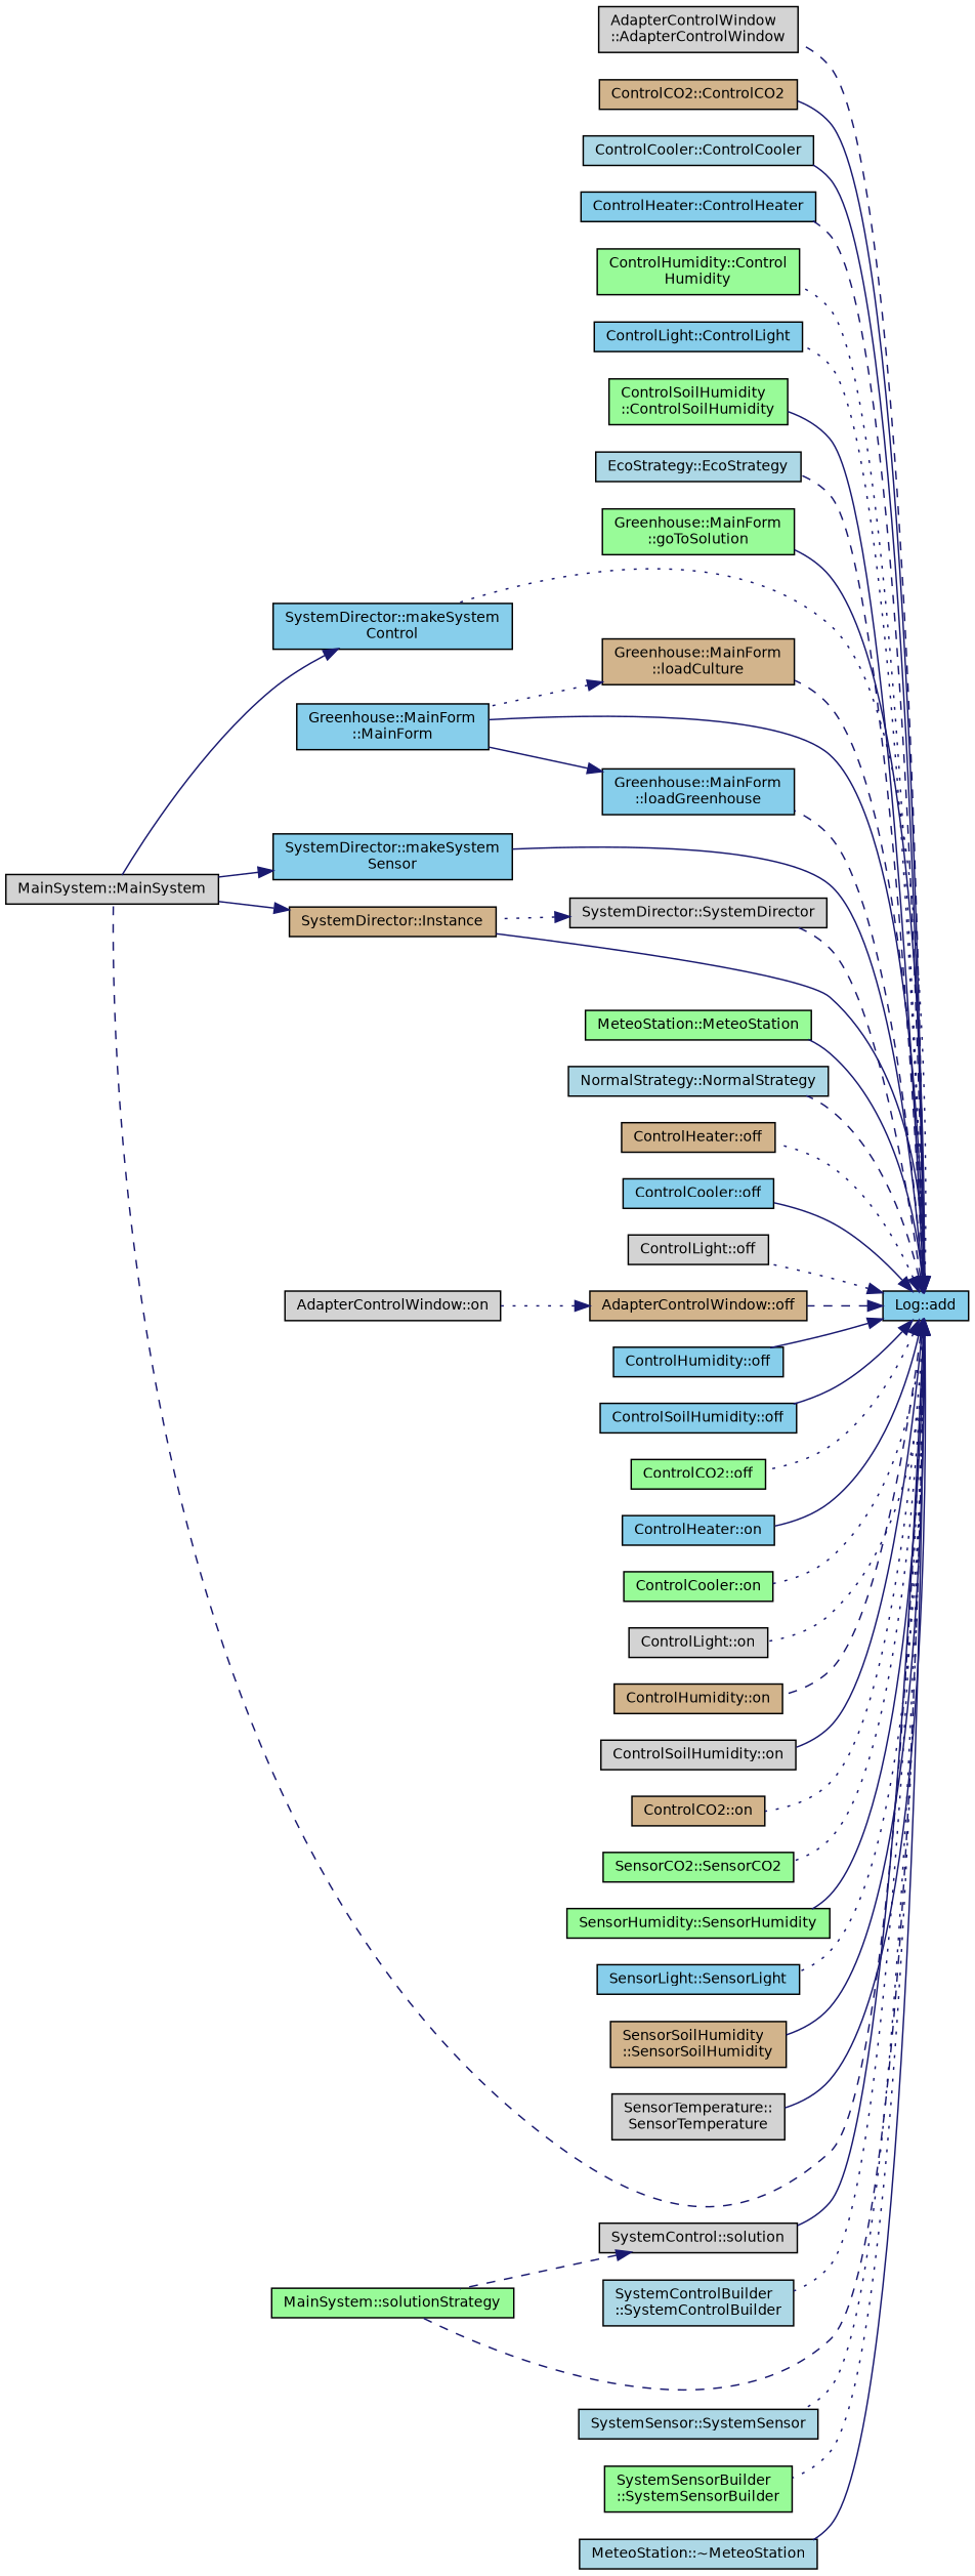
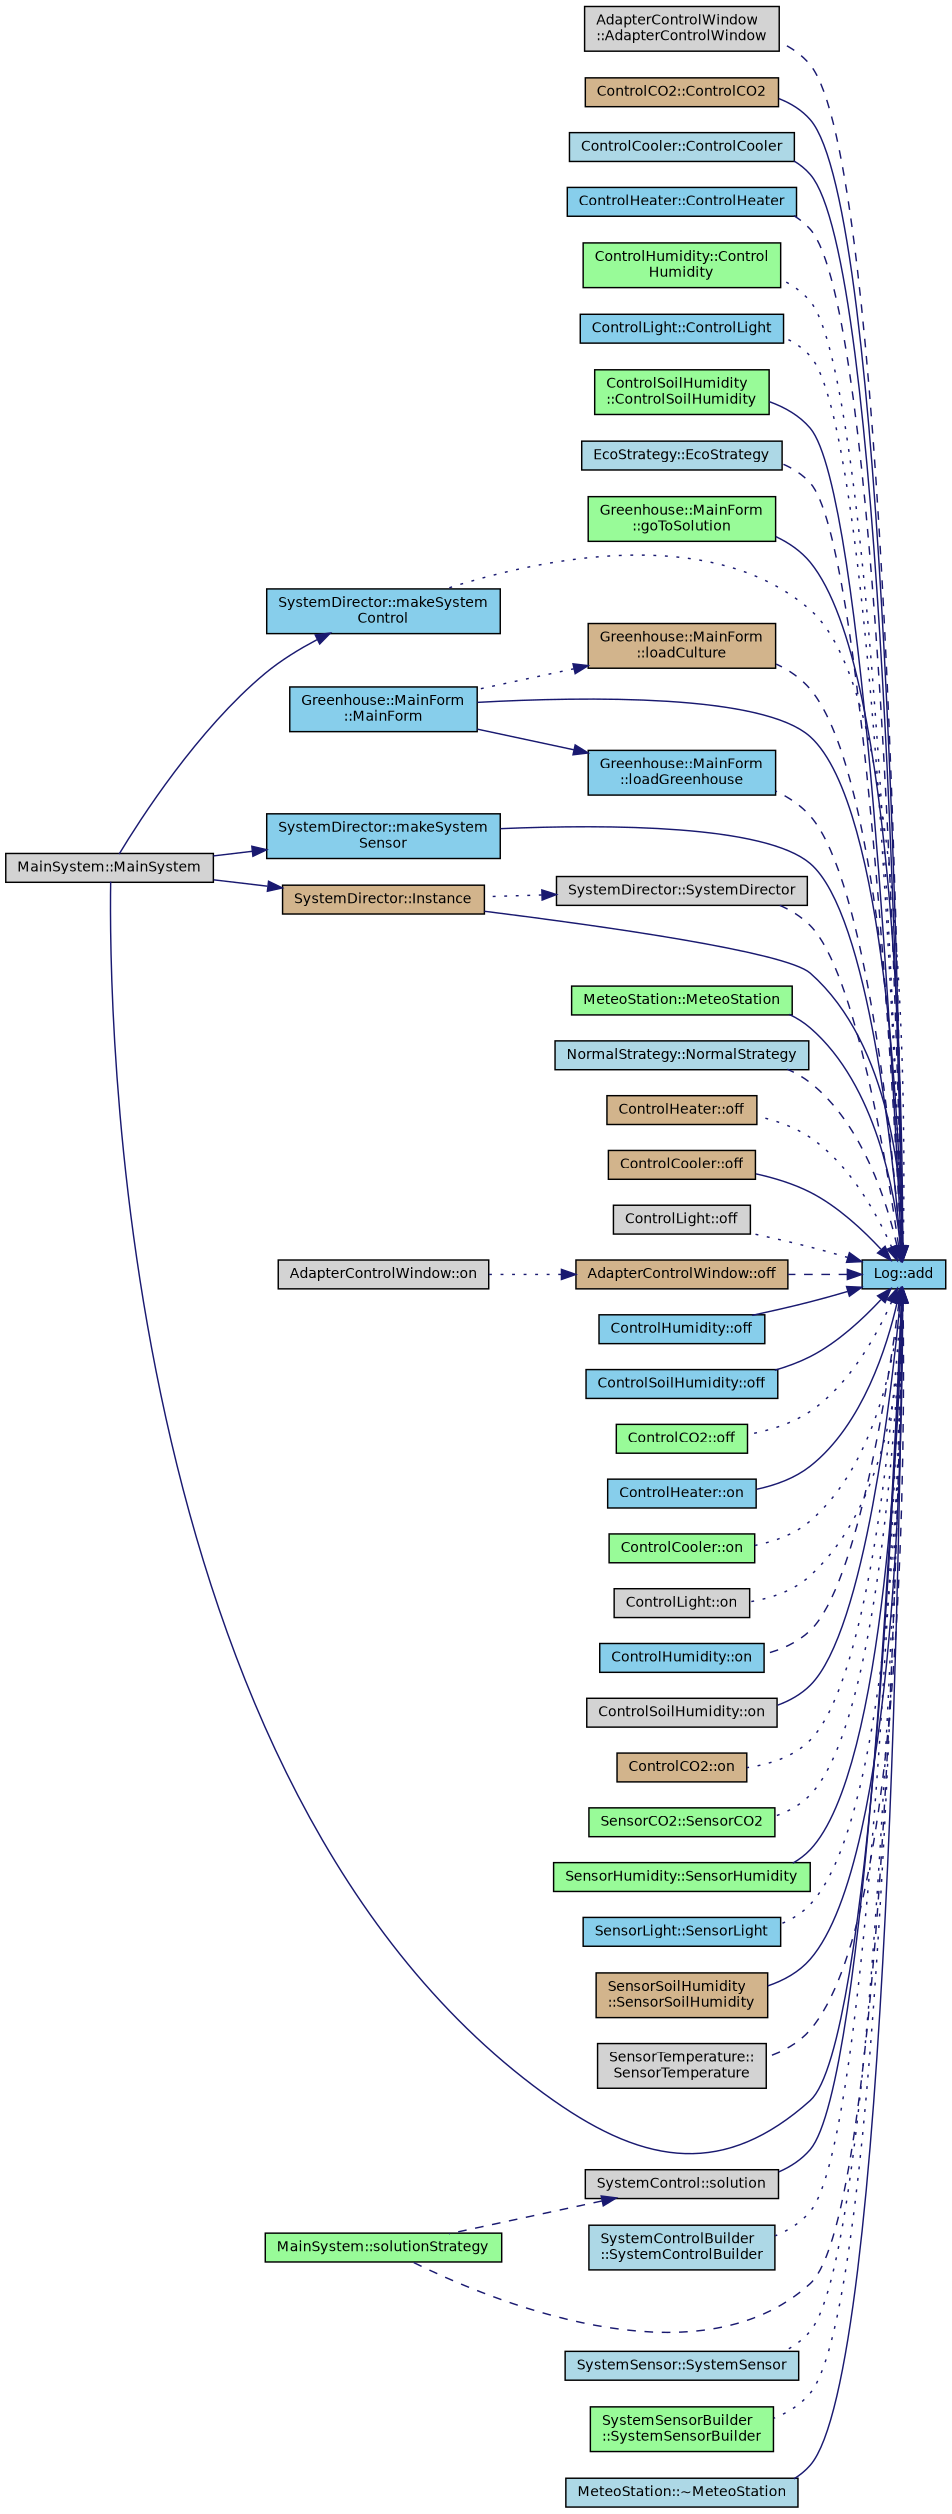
  digraph {
    rankdir=RL
    node [color=black fillcolor=skyblue fontname=Helvetica fontsize=10 shape=record style=filled]
    edge [color=midnightblue dir=back fontname=Helvetica fontsize=10 labelfontname=Helvetica labelfontsize=10 style=solid]
    n1 [fontcolor=black height=0.2 label="Log::add" width=0.4]
    n2 [fillcolor=lightgrey height=0.2 label="AdapterControlWindow\l::AdapterControlWindow" width=0.4]
    n3 [fillcolor=tan height=0.2 label="ControlCO2::ControlCO2" width=0.4]
    n4 [fillcolor=lightblue height=0.2 label="ControlCooler::ControlCooler" width=0.4]
    n5 [height=0.2 label="ControlHeater::ControlHeater" width=0.4]
    n6 [fillcolor=palegreen height=0.2 label="ControlHumidity::Control\lHumidity" width=0.4]
    n7 [height=0.2 label="ControlLight::ControlLight" width=0.4]
    n8 [fillcolor=palegreen height=0.2 label="ControlSoilHumidity\l::ControlSoilHumidity" width=0.4]
    n9 [fillcolor=lightblue height=0.2 label="EcoStrategy::EcoStrategy" width=0.4]
    n10 [fillcolor=palegreen height=0.2 label="Greenhouse::MainForm\l::goToSolution" width=0.4]
    n11 [fillcolor=tan height=0.2 label="SystemDirector::Instance" width=0.4]
    n12 [fillcolor=lightgrey height=0.2 label="MainSystem::MainSystem" width=0.4]
    n13 [fillcolor=tan height=0.2 label="Greenhouse::MainForm\l::loadCulture" width=0.4]
    n14 [height=0.2 label="Greenhouse::MainForm\l::MainForm" width=0.4]
    n15 [height=0.2 label="Greenhouse::MainForm\l::loadGreenhouse" width=0.4]
    n16 [height=0.2 label="SystemDirector::makeSystem\lControl" width=0.4]
    n17 [height=0.2 label="SystemDirector::makeSystem\lSensor" width=0.4]
    n18 [fillcolor=palegreen height=0.2 label="MeteoStation::MeteoStation" width=0.4]
    n19 [fillcolor=lightblue height=0.2 label="NormalStrategy::NormalStrategy" width=0.4]
    n20 [fillcolor=tan height=0.2 label="ControlHeater::off" width=0.4]
-   n21 [height=0.2 label="ControlCooler::off" width=0.4]
+   n21 [fillcolor=tan height=0.2 label="ControlCooler::off" width=0.4]
    n22 [fillcolor=lightgrey height=0.2 label="ControlLight::off" width=0.4]
    n23 [fillcolor=tan height=0.2 label="AdapterControlWindow::off" width=0.4]
    n24 [height=0.2 label="ControlHumidity::off" width=0.4]
    n25 [height=0.2 label="ControlSoilHumidity::off" width=0.4]
    n26 [fillcolor=palegreen height=0.2 label="ControlCO2::off" width=0.4]
    n27 [height=0.2 label="ControlHeater::on" width=0.4]
    n28 [fillcolor=palegreen height=0.2 label="ControlCooler::on" width=0.4]
    n29 [fillcolor=lightgrey height=0.2 label="ControlLight::on" width=0.4]
-   n30 [fillcolor=tan height=0.2 label="ControlHumidity::on" width=0.4]
+   n30 [height=0.2 label="ControlHumidity::on" width=0.4]
    n31 [fillcolor=lightgrey height=0.2 label="ControlSoilHumidity::on" width=0.4]
    n32 [fillcolor=tan height=0.2 label="ControlCO2::on" width=0.4]
    n33 [fillcolor=palegreen height=0.2 label="SensorCO2::SensorCO2" width=0.4]
    n34 [fillcolor=palegreen height=0.2 label="SensorHumidity::SensorHumidity" width=0.4]
    n35 [height=0.2 label="SensorLight::SensorLight" width=0.4]
    n36 [fillcolor=tan height=0.2 label="SensorSoilHumidity\l::SensorSoilHumidity" width=0.4]
    n37 [fillcolor=lightgrey height=0.2 label="SensorTemperature::\lSensorTemperature" width=0.4]
    n38 [fillcolor=lightgrey height=0.2 label="SystemControl::solution" width=0.4]
    n39 [fillcolor=palegreen height=0.2 label="MainSystem::solutionStrategy" width=0.4]
    n40 [fillcolor=lightblue height=0.2 label="SystemControlBuilder\l::SystemControlBuilder" width=0.4]
    n41 [fillcolor=lightgrey height=0.2 label="SystemDirector::SystemDirector" width=0.4]
    n42 [fillcolor=lightblue height=0.2 label="SystemSensor::SystemSensor" width=0.4]
    n43 [fillcolor=palegreen height=0.2 label="SystemSensorBuilder\l::SystemSensorBuilder" width=0.4]
    n44 [fillcolor=lightblue height=0.2 label="MeteoStation::~MeteoStation" width=0.4]
    n45 [fillcolor=lightgrey height=0.2 label="AdapterControlWindow::on" width=0.4]
    n1 -> n2 [style=dashed]
    n1 -> n3
    n1 -> n4
    n1 -> n5 [style=dashed]
    n1 -> n6 [style=dotted]
    n1 -> n7 [style=dotted]
    n1 -> n8
    n1 -> n9 [style=dashed]
    n1 -> n10
    n1 -> n11
-   n1 -> n12 [style=dashed]
+   n1 -> n12
    n1 -> n13 [style=dashed]
    n1 -> n14
    n1 -> n15 [style=dashed]
    n1 -> n16 [style=dotted]
    n1 -> n17
    n1 -> n18
    n1 -> n19 [style=dashed]
    n1 -> n20 [style=dotted]
    n1 -> n21
    n1 -> n22 [style=dotted]
    n1 -> n23 [style=dashed]
    n1 -> n24
    n1 -> n25
    n1 -> n26 [style=dotted]
    n1 -> n27
    n1 -> n28 [style=dotted]
    n1 -> n29 [style=dotted]
    n1 -> n30 [style=dashed]
    n1 -> n31
    n1 -> n32 [style=dotted]
    n1 -> n33 [style=dotted]
    n1 -> n34
    n1 -> n35 [style=dotted]
    n1 -> n36
-   n1 -> n37
+   n1 -> n37 [style=dashed]
    n1 -> n38
    n1 -> n39 [style=dashed]
    n1 -> n40 [style=dotted]
    n1 -> n41 [style=dashed]
    n1 -> n42 [style=dotted]
    n1 -> n43 [style=dotted]
    n1 -> n44
    n11 -> n12
    n13 -> n14 [style=dotted]
    n15 -> n14
    n16 -> n12
    n17 -> n12
    n23 -> n45 [style=dotted]
    n38 -> n39 [style=dashed]
    n41 -> n11 [style=dotted]
  }
